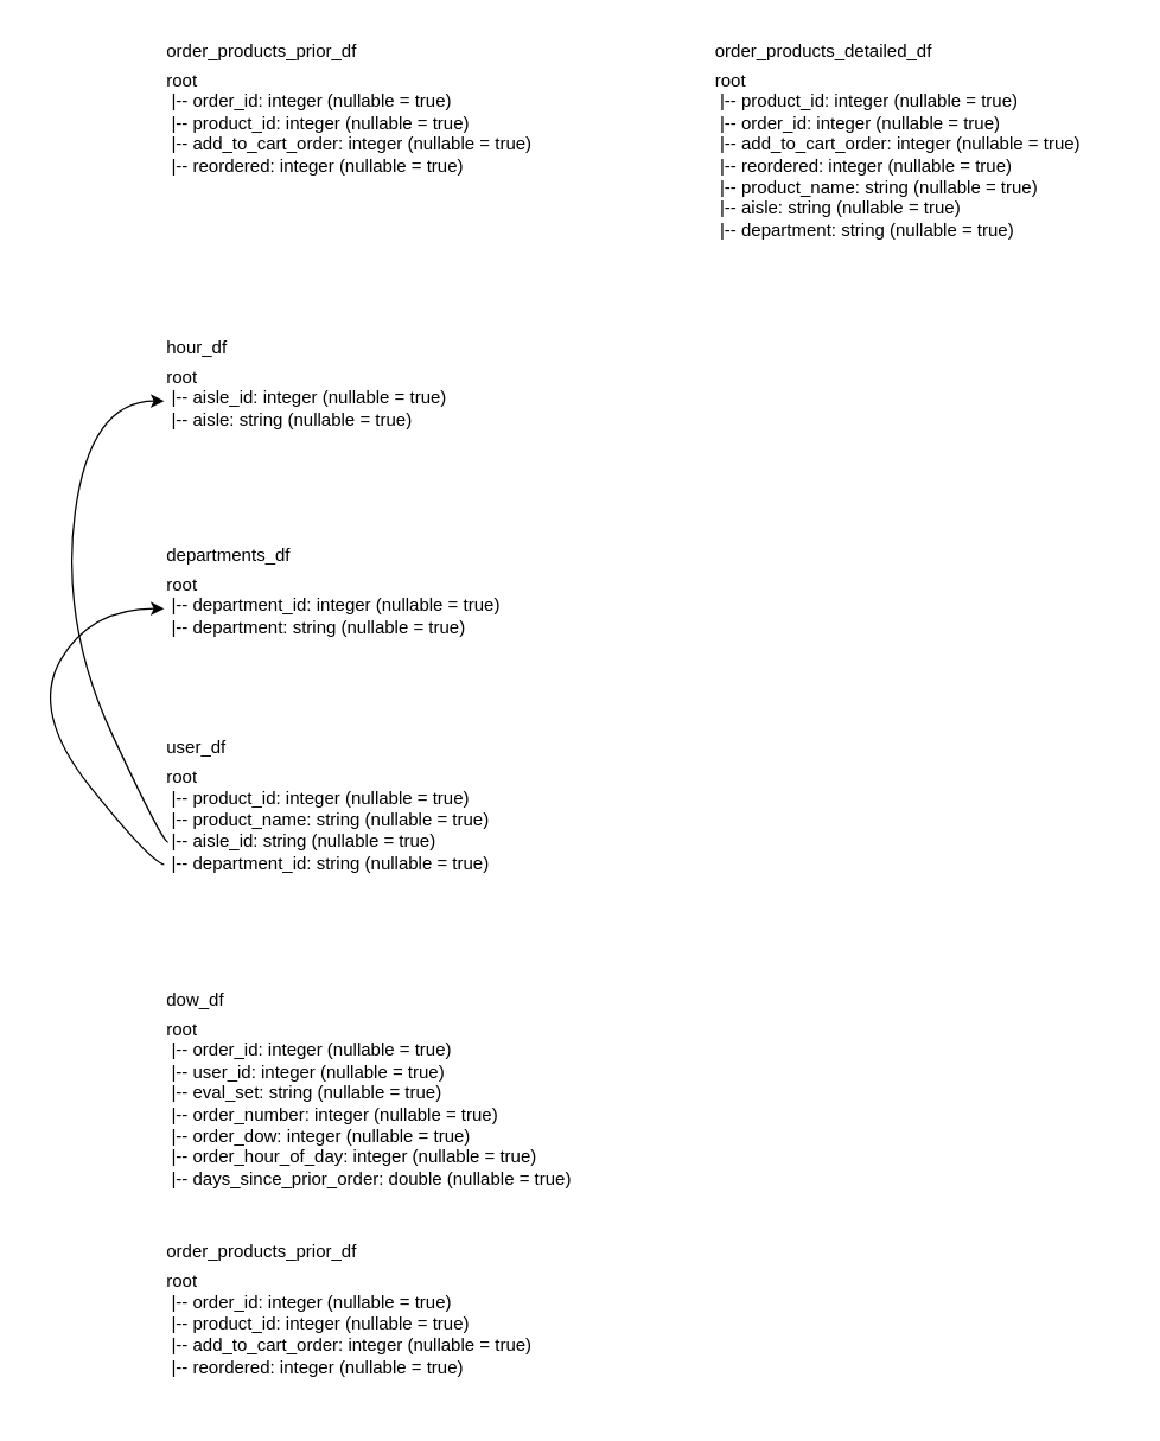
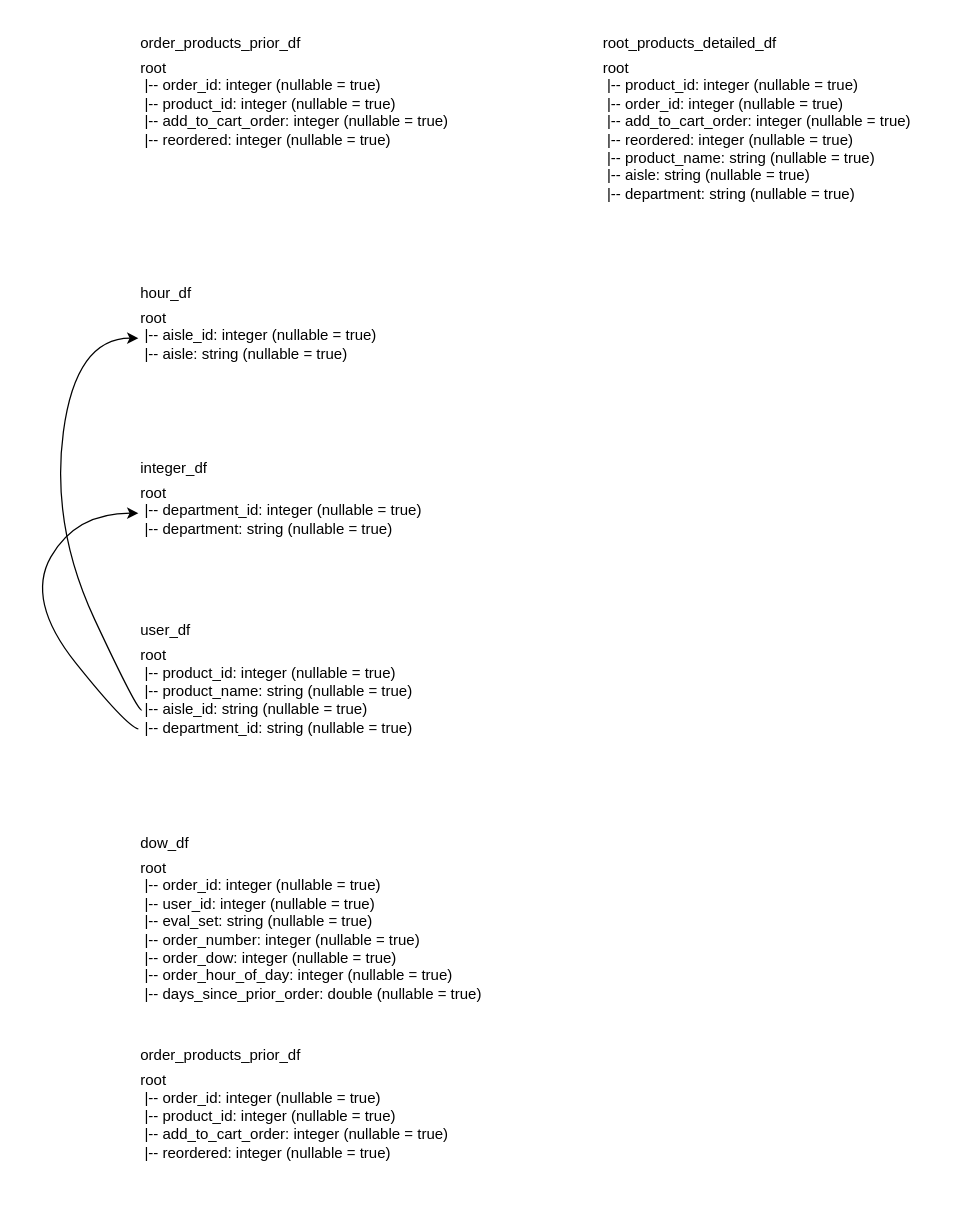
  <mxCell id="0" />
  <mxCell id="1" parent="0" />
  <mxCell id="2" value="order_products_prior_df" style="text;whiteSpace=wrap;" vertex="1" parent="1"><mxGeometry x="110" y="20" width="160" height="40" as="geometry" /></mxCell>
  <mxCell id="3" value="root&#10; |-- order_id: integer (nullable = true)&#10; |-- product_id: integer (nullable = true)&#10; |-- add_to_cart_order: integer (nullable = true)&#10; |-- reordered: integer (nullable = true)" style="text;whiteSpace=wrap;" vertex="1" parent="1"><mxGeometry x="110" y="40" width="280" height="100" as="geometry" /></mxCell>
- <mxCell id="4" value="order_products_detailed_df" style="text;whiteSpace=wrap;" vertex="1" parent="1"><mxGeometry x="480" y="20" width="180" height="40" as="geometry" /></mxCell>
+ <mxCell id="4" value="root_products_detailed_df" style="text;whiteSpace=wrap;" vertex="1" parent="1"><mxGeometry x="480" y="20" width="180" height="40" as="geometry" /></mxCell>
  <mxCell id="5" value="root&#10; |-- product_id: integer (nullable = true)&#10; |-- order_id: integer (nullable = true)&#10; |-- add_to_cart_order: integer (nullable = true)&#10; |-- reordered: integer (nullable = true)&#10; |-- product_name: string (nullable = true)&#10; |-- aisle: string (nullable = true)&#10; |-- department: string (nullable = true)" style="text;whiteSpace=wrap;" vertex="1" parent="1"><mxGeometry x="480" y="40" width="280" height="140" as="geometry" /></mxCell>
  <mxCell id="6" value="root&#10; |-- aisle_id: integer (nullable = true)&#10; |-- aisle: string (nullable = true)" style="text;whiteSpace=wrap;" vertex="1" parent="1"><mxGeometry x="110" y="240" width="220" height="70" as="geometry" /></mxCell>
  <mxCell id="7" value="hour_df" style="text;whiteSpace=wrap;" vertex="1" parent="1"><mxGeometry x="110" y="220" width="80" height="40" as="geometry" /></mxCell>
- <mxCell id="8" value="departments_df" style="text;whiteSpace=wrap;" vertex="1" parent="1"><mxGeometry x="110" y="360" width="120" height="40" as="geometry" /></mxCell>
+ <mxCell id="8" value="integer_df" style="text;whiteSpace=wrap;" vertex="1" parent="1"><mxGeometry x="110" y="360" width="120" height="40" as="geometry" /></mxCell>
  <mxCell id="9" value="root&#10; |-- department_id: integer (nullable = true)&#10; |-- department: string (nullable = true)" style="text;whiteSpace=wrap;" vertex="1" parent="1"><mxGeometry x="110" y="380" width="260" height="70" as="geometry" /></mxCell>
  <mxCell id="10" value="user_df" style="text;whiteSpace=wrap;" vertex="1" parent="1"><mxGeometry x="110" y="490" width="100" height="40" as="geometry" /></mxCell>
  <mxCell id="11" value="root&#10; |-- product_id: integer (nullable = true)&#10; |-- product_name: string (nullable = true)&#10; |-- aisle_id: string (nullable = true)&#10; |-- department_id: string (nullable = true)" style="text;whiteSpace=wrap;" vertex="1" parent="1"><mxGeometry x="110" y="510" width="250" height="100" as="geometry" /></mxCell>
  <mxCell id="12" value="dow_df" style="text;whiteSpace=wrap;" vertex="1" parent="1"><mxGeometry x="110" y="660" width="80" height="40" as="geometry" /></mxCell>
  <mxCell id="13" value="root&#10; |-- order_id: integer (nullable = true)&#10; |-- user_id: integer (nullable = true)&#10; |-- eval_set: string (nullable = true)&#10; |-- order_number: integer (nullable = true)&#10; |-- order_dow: integer (nullable = true)&#10; |-- order_hour_of_day: integer (nullable = true)&#10; |-- days_since_prior_order: double (nullable = true)" style="text;whiteSpace=wrap;" vertex="1" parent="1"><mxGeometry x="110" y="680" width="310" height="140" as="geometry" /></mxCell>
  <mxCell id="14" value="root&#10; |-- order_id: integer (nullable = true)&#10; |-- product_id: integer (nullable = true)&#10; |-- add_to_cart_order: integer (nullable = true)&#10; |-- reordered: integer (nullable = true)" style="text;whiteSpace=wrap;" vertex="1" parent="1"><mxGeometry x="110" y="850" width="280" height="100" as="geometry" /></mxCell>
  <mxCell id="15" value="order_products_prior_df" style="text;whiteSpace=wrap;" vertex="1" parent="1"><mxGeometry x="110" y="830" width="160" height="40" as="geometry" /></mxCell>
  <mxCell id="16" value="" style="curved=1;endArrow=classic;html=1;rounded=0;exitX=0;exitY=0.727;exitDx=0;exitDy=0;exitPerimeter=0;" edge="1" parent="1" source="11"><mxGeometry width="50" height="50" relative="1" as="geometry"><mxPoint x="110" y="590" as="sourcePoint" /><mxPoint x="110" y="410" as="targetPoint" /><Array as="points"><mxPoint x="100" y="580" /><mxPoint x="20" y="480" /><mxPoint x="60" y="410" /></Array></mxGeometry></mxCell>
  <mxCell id="17" value="" style="curved=1;endArrow=classic;html=1;rounded=0;exitX=0.011;exitY=0.574;exitDx=0;exitDy=0;exitPerimeter=0;" edge="1" parent="1" source="11"><mxGeometry width="50" height="50" relative="1" as="geometry"><mxPoint x="60" y="320" as="sourcePoint" /><mxPoint x="110" y="270" as="targetPoint" /><Array as="points"><mxPoint x="110" y="570" /><mxPoint y="420" x="40" /><mxPoint x="60" y="270" /></Array></mxGeometry></mxCell>
